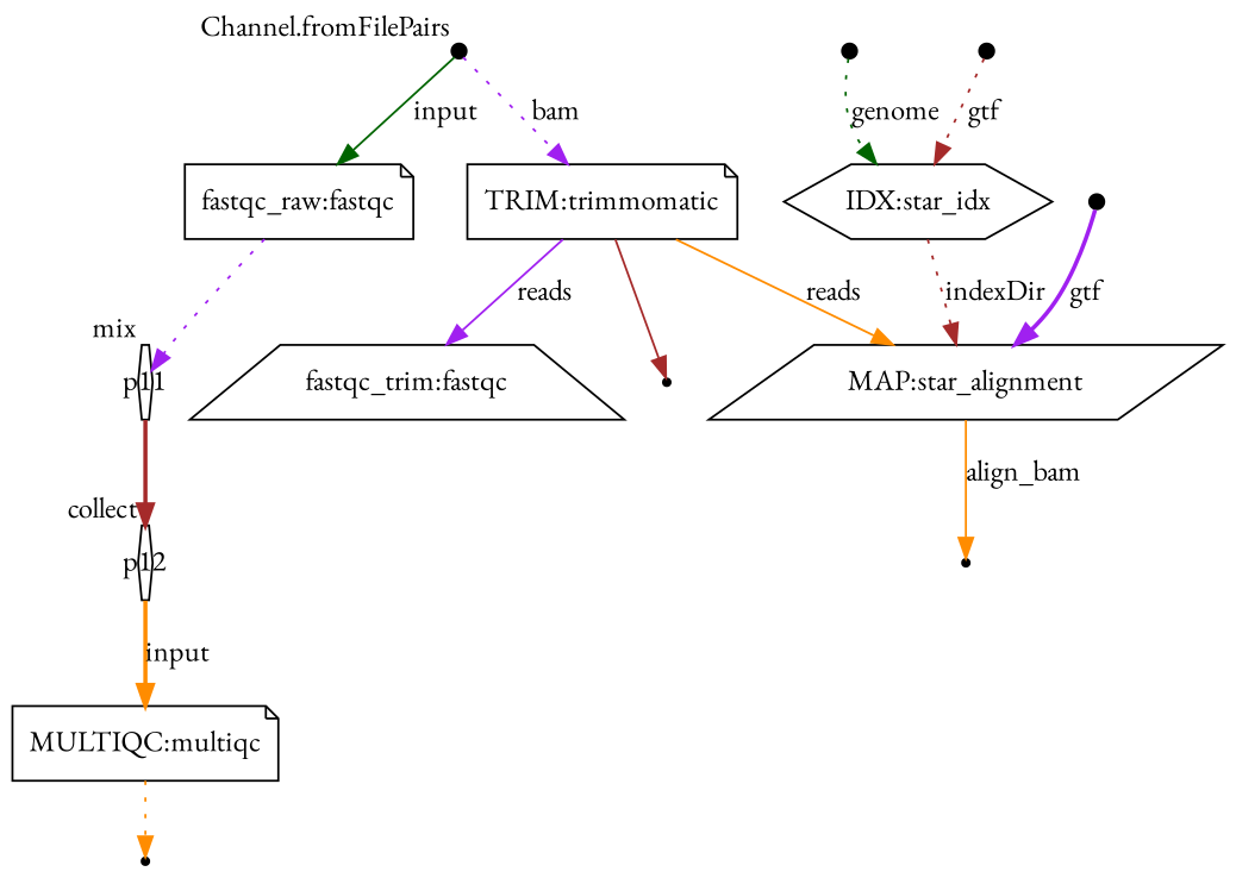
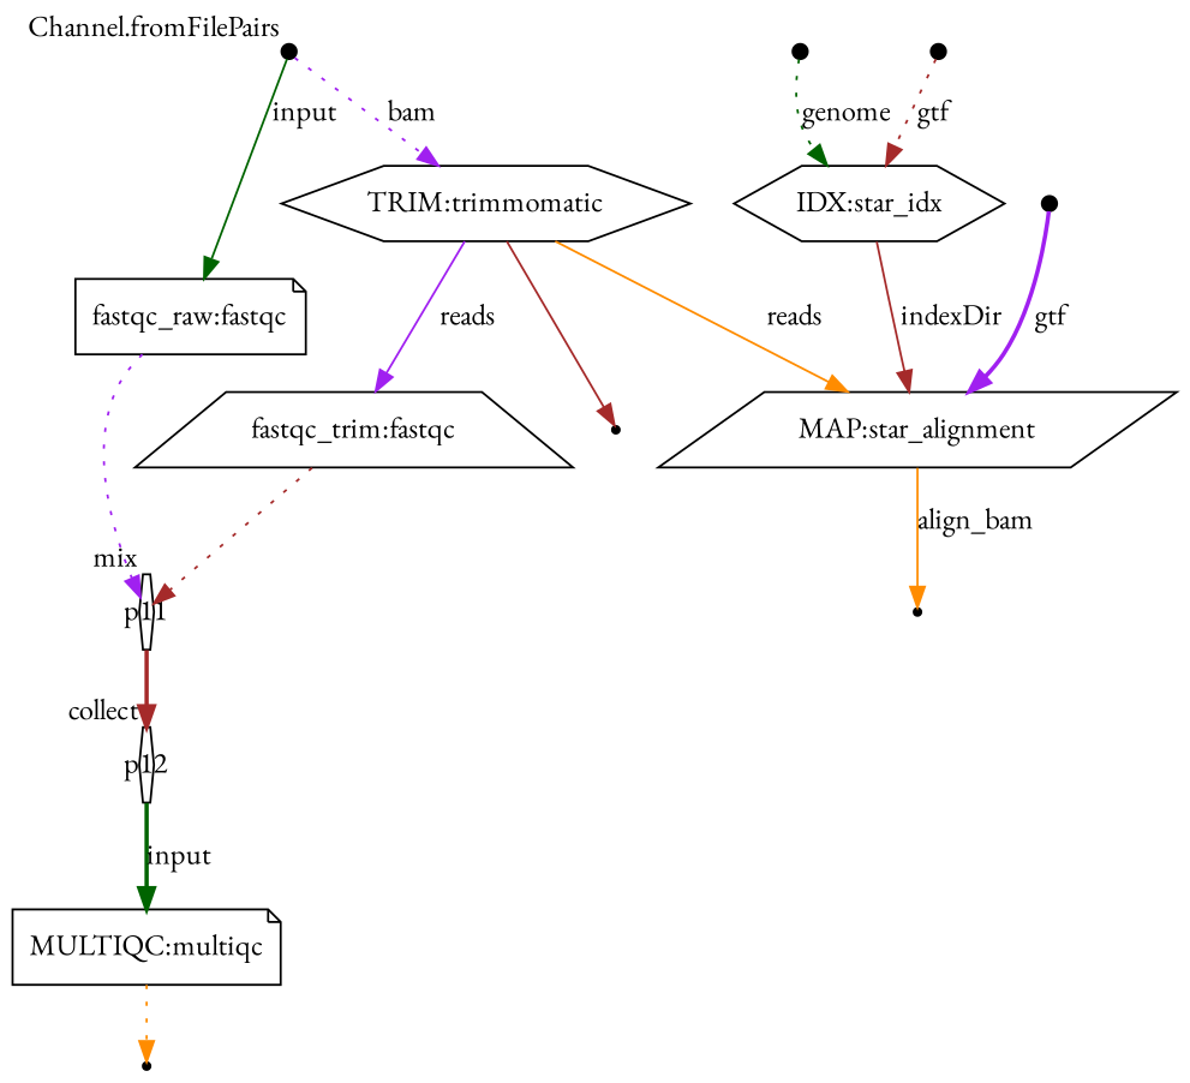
  digraph {
    fontname="EB Garamond"
    node [fontname="EB Garamond" shape=point]
    edge [color=brown fontname="EB Garamond" style=solid]
    p0 [fixedsize=true width=0.1 xlabel="Channel.fromFilePairs"]
    n2 [label="fastqc_raw:fastqc" shape=note]
-   n3 [label="TRIM:trimmomatic" shape=note]
+   n3 [label="TRIM:trimmomatic" shape=hexagon]
    p11 [fixedsize=true shape=hexagon width=0.1 xlabel=mix]
    n5 [label="fastqc_trim:fastqc" shape=trapezium]
    p3
    n7 [label="MAP:star_alignment" shape=parallelogram]
    p12 [fixedsize=true shape=hexagon width=0.1 xlabel=collect]
    n9 [label="MULTIQC:multiqc" shape=note]
    p10
    p5 [fixedsize=true width=0.1]
    n12 [label="IDX:star_idx" shape=hexagon]
    p6 [fixedsize=true width=0.1]
    p8 [fixedsize=true width=0.1]
    p14
    p0 -> n2 [color=darkgreen label=input]
    p0 -> n3 [color=purple label=bam style=dotted]
    n2 -> p11 [color=purple style=dotted]
    n3 -> n5 [color=purple label=reads]
    n3 -> p3
    n3 -> n7 [color=darkorange label=reads]
    p11 -> p12 [style=bold]
+   n5 -> p11 [style=dotted]
    n7 -> p10 [color=darkorange label=align_bam]
-   p12 -> n9 [color=darkorange label=input style=bold]
+   p12 -> n9 [color=darkgreen label=input style=bold]
    n9 -> p14 [color=darkorange style=dotted]
    p5 -> n12 [color=darkgreen label=genome style=dotted]
-   n12 -> n7 [label=indexDir style=dotted]
+   n12 -> n7 [label=indexDir]
    p6 -> n12 [label=gtf style=dotted]
    p8 -> n7 [color=purple label=gtf style=bold]
  }
